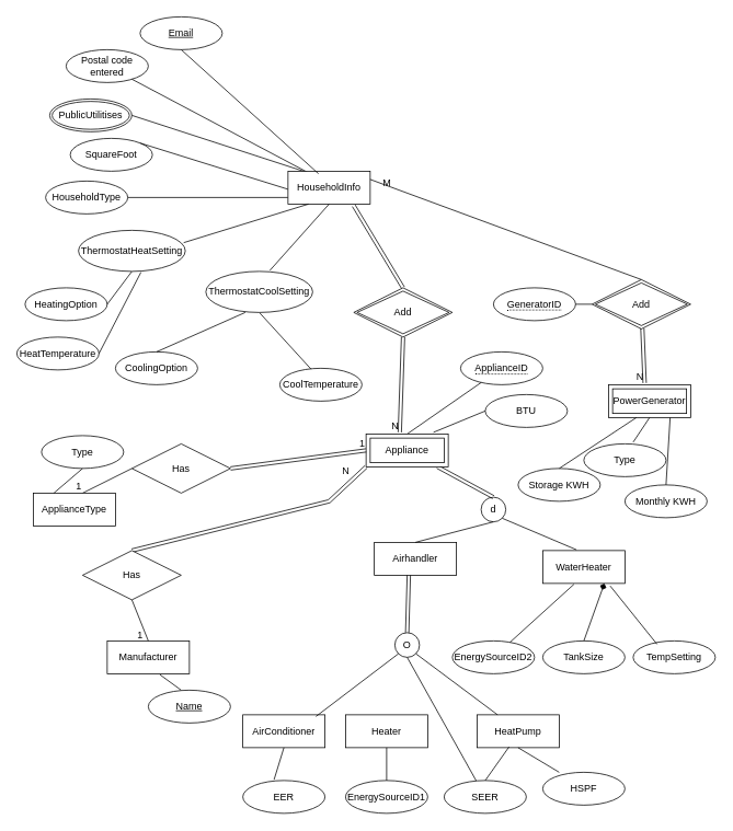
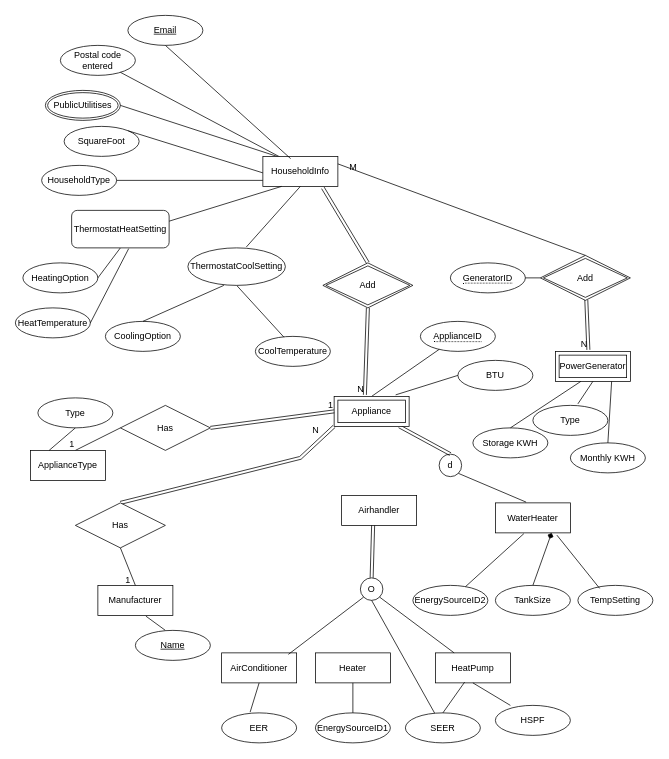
  <mxCell id="0" />
  <mxCell id="1" parent="0" />
  <mxCell id="2" value="Postal code entered" style="ellipse;whiteSpace=wrap;html=1;align=center;" parent="1" vertex="1"><mxGeometry x="80" y="60" width="100" height="40" as="geometry" /></mxCell>
  <mxCell id="3" value="" style="endArrow=none;html=1;rounded=0;exitX=0.25;exitY=0;exitDx=0;exitDy=0;" parent="1" target="2" edge="1"><mxGeometry width="50" height="50" relative="1" as="geometry"><mxPoint x="375" y="210" as="sourcePoint" /><mxPoint x="470" y="80" as="targetPoint" /></mxGeometry></mxCell>
  <mxCell id="4" value="HouseholdType" style="ellipse;whiteSpace=wrap;html=1;align=center;" parent="1" vertex="1"><mxGeometry x="55" y="220" width="100" height="40" as="geometry" /></mxCell>
  <mxCell id="5" value="SquareFoot" style="ellipse;whiteSpace=wrap;html=1;align=center;" parent="1" vertex="1"><mxGeometry x="85" y="168" width="100" height="40" as="geometry" /></mxCell>
  <mxCell id="6" value="PublicUtilitises" style="ellipse;shape=doubleEllipse;margin=3;whiteSpace=wrap;html=1;align=center;" parent="1" vertex="1"><mxGeometry x="60" y="120" width="100" height="40" as="geometry" /></mxCell>
  <mxCell id="7" value="" style="endArrow=none;html=1;rounded=0;entryX=0;entryY=0.75;entryDx=0;entryDy=0;exitX=1;exitY=0.5;exitDx=0;exitDy=0;" parent="1" source="4" edge="1"><mxGeometry width="50" height="50" relative="1" as="geometry"><mxPoint x="420" y="130" as="sourcePoint" /><mxPoint x="350" y="240" as="targetPoint" /></mxGeometry></mxCell>
  <mxCell id="8" value="" style="endArrow=none;html=1;rounded=0;entryX=1;entryY=0;entryDx=0;entryDy=0;exitX=0;exitY=0.5;exitDx=0;exitDy=0;" parent="1" target="5" edge="1"><mxGeometry width="50" height="50" relative="1" as="geometry"><mxPoint x="350" y="230" as="sourcePoint" /><mxPoint x="470" y="80" as="targetPoint" /></mxGeometry></mxCell>
  <mxCell id="9" value="" style="endArrow=none;html=1;rounded=0;exitX=1;exitY=0.5;exitDx=0;exitDy=0;entryX=0.25;entryY=0;entryDx=0;entryDy=0;" parent="1" source="6" edge="1"><mxGeometry width="50" height="50" relative="1" as="geometry"><mxPoint x="420" y="130" as="sourcePoint" /><mxPoint x="375" y="210" as="targetPoint" /></mxGeometry></mxCell>
  <mxCell id="10" value="HeatingOption" style="ellipse;whiteSpace=wrap;html=1;align=center;" parent="1" vertex="1"><mxGeometry x="30" y="350" width="100" height="40" as="geometry" /></mxCell>
  <mxCell id="11" value="HeatTemperature" style="ellipse;whiteSpace=wrap;html=1;align=center;" parent="1" vertex="1"><mxGeometry y="410" width="100" height="40" as="geometry" x="20" /></mxCell>
  <mxCell id="12" value="" style="endArrow=none;html=1;rounded=0;entryX=1;entryY=0.5;entryDx=0;entryDy=0;exitX=0.585;exitY=1.02;exitDx=0;exitDy=0;exitPerimeter=0;" parent="1" source="79" target="11" edge="1"><mxGeometry width="50" height="50" relative="1" as="geometry"><mxPoint x="150" y="468" as="sourcePoint" /><mxPoint x="470" y="420" as="targetPoint" /></mxGeometry></mxCell>
  <mxCell id="13" value="" style="endArrow=none;html=1;rounded=0;exitX=1;exitY=0.5;exitDx=0;exitDy=0;entryX=0.5;entryY=1;entryDx=0;entryDy=0;" parent="1" source="10" target="79" edge="1"><mxGeometry width="50" height="50" relative="1" as="geometry"><mxPoint x="420" y="470" as="sourcePoint" /><mxPoint x="167" y="446" as="targetPoint" /></mxGeometry></mxCell>
  <mxCell id="14" value="CoolingOption" style="ellipse;whiteSpace=wrap;html=1;align=center;" parent="1" vertex="1"><mxGeometry x="140" y="428" width="100" height="40" as="geometry" /></mxCell>
  <mxCell id="15" value="CoolTemperature" style="ellipse;whiteSpace=wrap;html=1;align=center;" parent="1" vertex="1"><mxGeometry x="340" y="448" width="100" height="40" as="geometry" /></mxCell>
  <mxCell id="16" value="" style="endArrow=none;html=1;rounded=0;exitX=0.5;exitY=1;exitDx=0;exitDy=0;entryX=0.38;entryY=0.025;entryDx=0;entryDy=0;entryPerimeter=0;" parent="1" source="80" target="15" edge="1"><mxGeometry width="50" height="50" relative="1" as="geometry"><mxPoint x="401" y="491" as="sourcePoint" /><mxPoint x="470" y="520" as="targetPoint" /></mxGeometry></mxCell>
  <mxCell id="17" value="" style="endArrow=none;html=1;rounded=0;exitX=0.5;exitY=0;exitDx=0;exitDy=0;entryX=0.369;entryY=1;entryDx=0;entryDy=0;entryPerimeter=0;" parent="1" source="14" target="80" edge="1"><mxGeometry width="50" height="50" relative="1" as="geometry"><mxPoint x="420" y="470" as="sourcePoint" /><mxPoint x="352" y="491" as="targetPoint" /></mxGeometry></mxCell>
  <mxCell id="18" value="HouseholdInfo" style="whiteSpace=wrap;html=1;align=center;" parent="1" vertex="1"><mxGeometry x="350" y="208" width="100" height="40" as="geometry" /></mxCell>
  <mxCell id="19" value="" style="shape=link;html=1;rounded=0;exitX=0.5;exitY=0;exitDx=0;exitDy=0;" parent="1" source="29" edge="1"><mxGeometry relative="1" as="geometry"><mxPoint x="620" y="360" as="sourcePoint" /><mxPoint x="430" y="250" as="targetPoint" /></mxGeometry></mxCell>
  <mxCell id="20" value="" style="resizable=0;html=1;whiteSpace=wrap;align=right;verticalAlign=bottom;" parent="19" connectable="0" vertex="1"><mxGeometry x="1" relative="1" as="geometry" /></mxCell>
  <mxCell id="21" value="M" style="text;html=1;align=center;verticalAlign=middle;resizable=0;points=[];autosize=1;strokeColor=none;fillColor=none;" parent="1" vertex="1"><mxGeometry x="455" y="208" width="30" height="30" as="geometry" /></mxCell>
  <mxCell id="22" value="Airhandler" style="whiteSpace=wrap;html=1;align=center;" parent="1" vertex="1"><mxGeometry x="455" y="660" width="100" height="40" as="geometry" /></mxCell>
  <mxCell id="23" value="WaterHeater" style="whiteSpace=wrap;html=1;align=center;" parent="1" vertex="1"><mxGeometry x="660" y="670" width="100" height="40" as="geometry" /></mxCell>
  <mxCell id="24" value="d" style="ellipse;whiteSpace=wrap;html=1;aspect=fixed;" parent="1" vertex="1"><mxGeometry x="585" y="605" width="30" height="30" as="geometry" /></mxCell>
- <mxCell id="25" value="" style="endArrow=none;html=1;rounded=0;exitX=0.5;exitY=0;exitDx=0;exitDy=0;entryX=0.5;entryY=1;entryDx=0;entryDy=0;" parent="1" source="22" target="24" edge="1"><mxGeometry width="50" height="50" relative="1" as="geometry"><mxPoint x="420" y="570" as="sourcePoint" /><mxPoint x="470" y="520" as="targetPoint" /></mxGeometry></mxCell>
  <mxCell id="26" value="" style="endArrow=none;html=1;rounded=0;exitX=0.41;exitY=-0.025;exitDx=0;exitDy=0;exitPerimeter=0;entryX=1;entryY=1;entryDx=0;entryDy=0;" parent="1" source="23" target="24" edge="1"><mxGeometry width="50" height="50" relative="1" as="geometry"><mxPoint x="420" y="570" as="sourcePoint" /><mxPoint x="470" y="520" as="targetPoint" /></mxGeometry></mxCell>
- <mxCell id="27" value="BTU" style="ellipse;whiteSpace=wrap;html=1;align=center;" parent="1" vertex="1"><mxGeometry x="590" y="480" width="100" height="40" as="geometry" /></mxCell>
+ <mxCell id="27" value="BTU" style="ellipse;whiteSpace=wrap;html=1;align=center;" parent="1" vertex="1"><mxGeometry x="610" y="480" width="100" height="40" as="geometry" /></mxCell>
  <mxCell id="28" value="&lt;span style=&quot;border-bottom: 1px dotted&quot;&gt;ApplianceID&lt;/span&gt;" style="ellipse;whiteSpace=wrap;html=1;align=center;" parent="1" vertex="1"><mxGeometry x="560" y="428" width="100" height="40" as="geometry" /></mxCell>
  <mxCell id="29" value="Add" style="shape=rhombus;double=1;perimeter=rhombusPerimeter;whiteSpace=wrap;html=1;align=center;" parent="1" vertex="1"><mxGeometry x="430" y="350" width="120" height="60" as="geometry" /></mxCell>
  <mxCell id="30" value="" style="shape=link;html=1;rounded=0;exitX=0.5;exitY=1;exitDx=0;exitDy=0;entryX=0.41;entryY=-0.05;entryDx=0;entryDy=0;entryPerimeter=0;" parent="1" source="29" target="61" edge="1"><mxGeometry relative="1" as="geometry"><mxPoint x="360" y="450" as="sourcePoint" /><mxPoint x="620" y="490" as="targetPoint" /></mxGeometry></mxCell>
  <mxCell id="31" value="N" style="resizable=0;html=1;whiteSpace=wrap;align=right;verticalAlign=bottom;" parent="30" connectable="0" vertex="1"><mxGeometry x="1" relative="1" as="geometry" /></mxCell>
  <mxCell id="32" value="AirConditioner" style="whiteSpace=wrap;html=1;align=center;" parent="1" vertex="1"><mxGeometry x="295" y="870" width="100" height="40" as="geometry" /></mxCell>
  <mxCell id="33" value="Heater" style="whiteSpace=wrap;html=1;align=center;" parent="1" vertex="1"><mxGeometry x="420" y="870" width="100" height="40" as="geometry" /></mxCell>
  <mxCell id="34" value="HeatPump" style="whiteSpace=wrap;html=1;align=center;" parent="1" vertex="1"><mxGeometry x="580" y="870" width="100" height="40" as="geometry" /></mxCell>
  <mxCell id="35" value="EER" style="ellipse;whiteSpace=wrap;html=1;align=center;" parent="1" vertex="1"><mxGeometry x="295" y="950" width="100" height="40" as="geometry" /></mxCell>
  <mxCell id="36" value="EnergySourceID1" style="ellipse;whiteSpace=wrap;html=1;align=center;" parent="1" vertex="1"><mxGeometry x="420" y="950" width="100" height="40" as="geometry" /></mxCell>
  <mxCell id="37" value="SEER" style="ellipse;whiteSpace=wrap;html=1;align=center;" parent="1" vertex="1"><mxGeometry x="540" y="950" width="100" height="40" as="geometry" /></mxCell>
  <mxCell id="38" value="HSPF" style="ellipse;whiteSpace=wrap;html=1;align=center;" parent="1" vertex="1"><mxGeometry x="660" y="940" width="100" height="40" as="geometry" /></mxCell>
  <mxCell id="39" value="O" style="ellipse;whiteSpace=wrap;html=1;aspect=fixed;" parent="1" vertex="1"><mxGeometry x="480" y="770" width="30" height="30" as="geometry" /></mxCell>
  <mxCell id="40" value="" style="endArrow=none;html=1;rounded=0;entryX=1;entryY=1;entryDx=0;entryDy=0;exitX=0.25;exitY=0;exitDx=0;exitDy=0;" parent="1" source="34" target="39" edge="1"><mxGeometry width="50" height="50" relative="1" as="geometry"><mxPoint x="420" y="770" as="sourcePoint" /><mxPoint x="470" y="720" as="targetPoint" /></mxGeometry></mxCell>
  <mxCell id="41" value="" style="endArrow=none;html=1;rounded=0;exitX=0.5;exitY=1;exitDx=0;exitDy=0;" parent="1" source="39" target="37" edge="1"><mxGeometry width="50" height="50" relative="1" as="geometry"><mxPoint x="420" y="770" as="sourcePoint" /><mxPoint x="470" y="720" as="targetPoint" /></mxGeometry></mxCell>
  <mxCell id="42" value="" style="endArrow=none;html=1;rounded=0;entryX=0;entryY=1;entryDx=0;entryDy=0;exitX=0.89;exitY=0.05;exitDx=0;exitDy=0;exitPerimeter=0;" parent="1" source="32" target="39" edge="1"><mxGeometry width="50" height="50" relative="1" as="geometry"><mxPoint x="440" y="760" as="sourcePoint" /><mxPoint x="470" y="720" as="targetPoint" /></mxGeometry></mxCell>
  <mxCell id="43" value="" style="endArrow=none;html=1;rounded=0;entryX=0.39;entryY=0.975;entryDx=0;entryDy=0;entryPerimeter=0;exitX=0.5;exitY=0;exitDx=0;exitDy=0;" parent="1" source="37" target="34" edge="1"><mxGeometry width="50" height="50" relative="1" as="geometry"><mxPoint x="420" y="770" as="sourcePoint" /><mxPoint x="470" y="720" as="targetPoint" /></mxGeometry></mxCell>
  <mxCell id="44" value="" style="endArrow=none;html=1;rounded=0;entryX=0.5;entryY=1;entryDx=0;entryDy=0;exitX=0.5;exitY=0;exitDx=0;exitDy=0;" parent="1" source="36" target="33" edge="1"><mxGeometry width="50" height="50" relative="1" as="geometry"><mxPoint x="420" y="770" as="sourcePoint" /><mxPoint x="470" y="720" as="targetPoint" /></mxGeometry></mxCell>
  <mxCell id="45" value="" style="endArrow=none;html=1;rounded=0;exitX=0.38;exitY=-0.025;exitDx=0;exitDy=0;exitPerimeter=0;entryX=0.5;entryY=1;entryDx=0;entryDy=0;" parent="1" source="35" target="32" edge="1"><mxGeometry width="50" height="50" relative="1" as="geometry"><mxPoint x="420" y="770" as="sourcePoint" /><mxPoint x="470" y="720" as="targetPoint" /></mxGeometry></mxCell>
  <mxCell id="46" value="" style="endArrow=none;html=1;rounded=0;entryX=0.5;entryY=1;entryDx=0;entryDy=0;exitX=0.2;exitY=0;exitDx=0;exitDy=0;exitPerimeter=0;" parent="1" source="38" target="34" edge="1"><mxGeometry width="50" height="50" relative="1" as="geometry"><mxPoint x="420" y="770" as="sourcePoint" /><mxPoint x="470" y="720" as="targetPoint" /></mxGeometry></mxCell>
  <mxCell id="47" value="Add" style="shape=rhombus;double=1;perimeter=rhombusPerimeter;whiteSpace=wrap;html=1;align=center;" parent="1" vertex="1"><mxGeometry x="720" y="340" width="120" height="60" as="geometry" /></mxCell>
  <mxCell id="48" value="" style="endArrow=none;html=1;rounded=0;entryX=1;entryY=0.25;entryDx=0;entryDy=0;exitX=0.5;exitY=0;exitDx=0;exitDy=0;" parent="1" source="47" target="18" edge="1"><mxGeometry width="50" height="50" relative="1" as="geometry"><mxPoint x="660" y="370" as="sourcePoint" /><mxPoint x="710" y="320" as="targetPoint" /></mxGeometry></mxCell>
  <mxCell id="49" value="PowerGenerator" style="shape=ext;margin=3;double=1;whiteSpace=wrap;html=1;align=center;" parent="1" vertex="1"><mxGeometry x="740" y="468" width="100" height="40" as="geometry" /></mxCell>
  <mxCell id="50" value="Type" style="ellipse;whiteSpace=wrap;html=1;align=center;" parent="1" vertex="1"><mxGeometry x="710" y="540" width="100" height="40" as="geometry" /></mxCell>
  <mxCell id="51" value="Monthly KWH" style="ellipse;whiteSpace=wrap;html=1;align=center;" parent="1" vertex="1"><mxGeometry x="760" y="590" width="100" height="40" as="geometry" /></mxCell>
  <mxCell id="52" value="&lt;span style=&quot;border-bottom: 1px dotted&quot;&gt;GeneratorID&lt;/span&gt;" style="ellipse;whiteSpace=wrap;html=1;align=center;" parent="1" vertex="1"><mxGeometry x="600" y="350" width="100" height="40" as="geometry" /></mxCell>
  <mxCell id="53" value="Storage KWH" style="ellipse;whiteSpace=wrap;html=1;align=center;" parent="1" vertex="1"><mxGeometry x="630" y="570" width="100" height="40" as="geometry" /></mxCell>
  <mxCell id="54" value="" style="endArrow=none;html=1;rounded=0;entryX=0.5;entryY=0;entryDx=0;entryDy=0;exitX=0.75;exitY=1;exitDx=0;exitDy=0;" parent="1" source="49" target="51" edge="1"><mxGeometry width="50" height="50" relative="1" as="geometry"><mxPoint x="940" y="530" as="sourcePoint" /><mxPoint x="710" y="520" as="targetPoint" /><Array as="points" /></mxGeometry></mxCell>
  <mxCell id="55" value="" style="endArrow=none;html=1;rounded=0;entryX=0.6;entryY=-0.05;entryDx=0;entryDy=0;exitX=0.5;exitY=1;exitDx=0;exitDy=0;entryPerimeter=0;" parent="1" source="49" target="50" edge="1"><mxGeometry width="50" height="50" relative="1" as="geometry"><mxPoint x="660" y="570" as="sourcePoint" /><mxPoint x="710" y="520" as="targetPoint" /></mxGeometry></mxCell>
  <mxCell id="56" value="" style="endArrow=none;html=1;rounded=0;entryX=1;entryY=0.5;entryDx=0;entryDy=0;exitX=0;exitY=0.5;exitDx=0;exitDy=0;" parent="1" source="47" target="52" edge="1"><mxGeometry width="50" height="50" relative="1" as="geometry"><mxPoint x="990" y="520" as="sourcePoint" /><mxPoint x="710" y="520" as="targetPoint" /></mxGeometry></mxCell>
  <mxCell id="57" value="" style="endArrow=none;html=1;rounded=0;entryX=0.5;entryY=0;entryDx=0;entryDy=0;" parent="1" source="28" target="61" edge="1"><mxGeometry width="50" height="50" relative="1" as="geometry"><mxPoint x="660" y="570" as="sourcePoint" /><mxPoint x="710" y="520" as="targetPoint" /></mxGeometry></mxCell>
  <mxCell id="58" value="" style="endArrow=none;html=1;rounded=0;entryX=0;entryY=0.5;entryDx=0;entryDy=0;exitX=0.82;exitY=-0.05;exitDx=0;exitDy=0;exitPerimeter=0;" parent="1" source="61" target="27" edge="1"><mxGeometry width="50" height="50" relative="1" as="geometry"><mxPoint x="660" y="570" as="sourcePoint" /><mxPoint x="710" y="520" as="targetPoint" /></mxGeometry></mxCell>
  <mxCell id="59" value="" style="endArrow=none;html=1;rounded=0;entryX=0.5;entryY=0;entryDx=0;entryDy=0;exitX=0.34;exitY=1;exitDx=0;exitDy=0;exitPerimeter=0;" parent="1" source="49" target="53" edge="1"><mxGeometry width="50" height="50" relative="1" as="geometry"><mxPoint x="660" y="570" as="sourcePoint" /><mxPoint x="710" y="520" as="targetPoint" /></mxGeometry></mxCell>
  <mxCell id="60" value="" style="shape=link;html=1;rounded=0;exitX=0.5;exitY=0;exitDx=0;exitDy=0;" parent="1" source="24" target="61" edge="1"><mxGeometry relative="1" as="geometry"><mxPoint x="620" y="580" as="sourcePoint" /><mxPoint x="620" y="530" as="targetPoint" /></mxGeometry></mxCell>
  <mxCell id="61" value="Appliance" style="shape=ext;margin=3;double=1;whiteSpace=wrap;html=1;align=center;" parent="1" vertex="1"><mxGeometry x="445" y="528" width="100" height="40" as="geometry" /></mxCell>
  <mxCell id="62" value="" style="shape=link;html=1;rounded=0;exitX=0.5;exitY=0;exitDx=0;exitDy=0;entryX=0;entryY=1;entryDx=0;entryDy=0;" parent="1" source="63" target="61" edge="1"><mxGeometry relative="1" as="geometry"><mxPoint x="220" y="670" as="sourcePoint" /><mxPoint x="580" y="508" as="targetPoint" /><Array as="points"><mxPoint x="400" y="610" /></Array></mxGeometry></mxCell>
  <mxCell id="63" value="Has" style="shape=rhombus;perimeter=rhombusPerimeter;whiteSpace=wrap;html=1;align=center;" parent="1" vertex="1"><mxGeometry x="100" y="670" width="120" height="60" as="geometry" /></mxCell>
  <mxCell id="64" value="Manufacturer" style="whiteSpace=wrap;html=1;align=center;" parent="1" vertex="1"><mxGeometry x="130" y="780" width="100" height="40" as="geometry" /></mxCell>
  <mxCell id="65" value="&lt;u&gt;Name&lt;/u&gt;" style="ellipse;whiteSpace=wrap;html=1;align=center;" parent="1" vertex="1"><mxGeometry x="180" y="840" width="100" height="40" as="geometry" /></mxCell>
  <mxCell id="66" value="" style="endArrow=none;html=1;rounded=0;entryX=0.5;entryY=1;entryDx=0;entryDy=0;exitX=0.5;exitY=0;exitDx=0;exitDy=0;" parent="1" source="64" target="63" edge="1"><mxGeometry width="50" height="50" relative="1" as="geometry"><mxPoint x="380" y="770" as="sourcePoint" /><mxPoint x="430" y="720" as="targetPoint" /></mxGeometry></mxCell>
  <mxCell id="67" value="" style="endArrow=none;html=1;rounded=0;exitX=0.64;exitY=1.025;exitDx=0;exitDy=0;exitPerimeter=0;entryX=0.4;entryY=0;entryDx=0;entryDy=0;entryPerimeter=0;" parent="1" source="64" target="65" edge="1"><mxGeometry width="50" height="50" relative="1" as="geometry"><mxPoint x="380" y="770" as="sourcePoint" /><mxPoint x="430" y="720" as="targetPoint" /></mxGeometry></mxCell>
  <mxCell id="68" value="EnergySourceID2" style="ellipse;whiteSpace=wrap;html=1;align=center;" parent="1" vertex="1"><mxGeometry x="550" y="780" width="100" height="40" as="geometry" /></mxCell>
  <mxCell id="69" value="TankSize" style="ellipse;whiteSpace=wrap;html=1;align=center;" parent="1" vertex="1"><mxGeometry x="660" y="780" width="100" height="40" as="geometry" /></mxCell>
  <mxCell id="70" value="TempSetting" style="ellipse;whiteSpace=wrap;html=1;align=center;" parent="1" vertex="1"><mxGeometry x="770" y="780" width="100" height="40" as="geometry" /></mxCell>
  <mxCell id="71" value="" style="endArrow=none;html=1;rounded=0;exitX=0.29;exitY=0.1;exitDx=0;exitDy=0;exitPerimeter=0;entryX=0.82;entryY=1.075;entryDx=0;entryDy=0;entryPerimeter=0;" parent="1" source="70" target="23" edge="1"><mxGeometry width="50" height="50" relative="1" as="geometry"><mxPoint x="390" y="770" as="sourcePoint" /><mxPoint x="740" y="720" as="targetPoint" /></mxGeometry></mxCell>
  <mxCell id="72" value="" style="endArrow=diamond;html=1;rounded=0;exitX=0.5;exitY=0;exitDx=0;exitDy=0;entryX=0.75;entryY=1;entryDx=0;entryDy=0;" parent="1" source="69" target="23" edge="1"><mxGeometry width="50" height="50" relative="1" as="geometry"><mxPoint x="390" y="770" as="sourcePoint" /><mxPoint x="440" y="720" as="targetPoint" /></mxGeometry></mxCell>
  <mxCell id="73" value="" style="endArrow=none;html=1;rounded=0;entryX=0.38;entryY=1.025;entryDx=0;entryDy=0;entryPerimeter=0;" parent="1" source="68" target="23" edge="1"><mxGeometry width="50" height="50" relative="1" as="geometry"><mxPoint x="390" y="770" as="sourcePoint" /><mxPoint x="440" y="720" as="targetPoint" /></mxGeometry></mxCell>
  <mxCell id="74" value="1" style="text;html=1;align=center;verticalAlign=middle;resizable=0;points=[];autosize=1;strokeColor=none;fillColor=none;" parent="1" vertex="1"><mxGeometry x="155" y="758" width="30" height="30" as="geometry" /></mxCell>
  <mxCell id="75" value="Email" style="ellipse;whiteSpace=wrap;html=1;align=center;fontStyle=4;" parent="1" vertex="1"><mxGeometry x="170" y="20" width="100" height="40" as="geometry" /></mxCell>
  <mxCell id="76" value="" style="endArrow=none;html=1;rounded=0;entryX=0.5;entryY=1;entryDx=0;entryDy=0;exitX=0.37;exitY=0.075;exitDx=0;exitDy=0;exitPerimeter=0;" parent="1" source="18" target="75" edge="1"><mxGeometry width="50" height="50" relative="1" as="geometry"><mxPoint x="390" y="320" as="sourcePoint" /><mxPoint x="440" y="270" as="targetPoint" /></mxGeometry></mxCell>
  <mxCell id="77" value="" style="endArrow=none;html=1;rounded=0;entryX=0.5;entryY=1;entryDx=0;entryDy=0;exitX=0.6;exitY=-0.025;exitDx=0;exitDy=0;exitPerimeter=0;" parent="1" source="80" target="18" edge="1"><mxGeometry width="50" height="50" relative="1" as="geometry"><mxPoint x="420" y="390" as="sourcePoint" /><mxPoint x="470" y="340" as="targetPoint" /></mxGeometry></mxCell>
  <mxCell id="78" value="" style="endArrow=none;html=1;rounded=0;entryX=0.25;entryY=1;entryDx=0;entryDy=0;exitX=0.985;exitY=0.3;exitDx=0;exitDy=0;exitPerimeter=0;" parent="1" source="79" target="18" edge="1"><mxGeometry width="50" height="50" relative="1" as="geometry"><mxPoint x="240" y="330" as="sourcePoint" /><mxPoint x="470" y="340" as="targetPoint" /></mxGeometry></mxCell>
- <mxCell id="79" value="ThermostatHeatSetting" style="ellipse;whiteSpace=wrap;html=1;align=center;" parent="1" vertex="1"><mxGeometry x="95" y="280" width="130" height="50" as="geometry" /></mxCell>
+ <mxCell id="79" value="ThermostatHeatSetting" style="whiteSpace=wrap;html=1;align=center;rounded=1;" parent="1" vertex="1"><mxGeometry x="95" y="280" width="130" height="50" as="geometry" /></mxCell>
  <mxCell id="80" value="ThermostatCoolSetting" style="ellipse;whiteSpace=wrap;html=1;align=center;" parent="1" vertex="1"><mxGeometry x="250" y="330" width="130" height="50" as="geometry" /></mxCell>
  <mxCell id="81" value="" style="shape=link;html=1;rounded=0;entryX=0.42;entryY=1;entryDx=0;entryDy=0;entryPerimeter=0;exitX=0.5;exitY=0;exitDx=0;exitDy=0;" parent="1" source="39" target="22" edge="1"><mxGeometry relative="1" as="geometry"><mxPoint x="360" y="870" as="sourcePoint" /><mxPoint x="520" y="870" as="targetPoint" /></mxGeometry></mxCell>
  <mxCell id="82" value="" style="resizable=0;html=1;whiteSpace=wrap;align=right;verticalAlign=bottom;" parent="81" connectable="0" vertex="1"><mxGeometry x="1" relative="1" as="geometry" /></mxCell>
  <mxCell id="83" value="" style="shape=link;html=1;rounded=0;entryX=0.44;entryY=-0.05;entryDx=0;entryDy=0;entryPerimeter=0;" parent="1" source="47" target="49" edge="1"><mxGeometry relative="1" as="geometry"><mxPoint x="360" y="470" as="sourcePoint" /><mxPoint x="520" y="470" as="targetPoint" /></mxGeometry></mxCell>
  <mxCell id="84" value="N" style="resizable=0;html=1;whiteSpace=wrap;align=right;verticalAlign=bottom;" parent="83" connectable="0" vertex="1"><mxGeometry x="1" relative="1" as="geometry" /></mxCell>
  <mxCell id="85" value="" style="shape=link;html=1;rounded=0;entryX=0;entryY=0.5;entryDx=0;entryDy=0;" parent="1" target="61" edge="1"><mxGeometry relative="1" as="geometry"><mxPoint x="280" y="570" as="sourcePoint" /><mxPoint x="520" y="570" as="targetPoint" /></mxGeometry></mxCell>
  <mxCell id="86" value="1" style="resizable=0;html=1;whiteSpace=wrap;align=right;verticalAlign=bottom;" parent="85" connectable="0" vertex="1"><mxGeometry x="1" relative="1" as="geometry" /></mxCell>
  <mxCell id="87" value="N" style="text;html=1;align=center;verticalAlign=middle;resizable=0;points=[];autosize=1;strokeColor=none;fillColor=none;" parent="1" vertex="1"><mxGeometry x="405" y="558" width="30" height="30" as="geometry" /></mxCell>
  <mxCell id="88" value="Has" style="shape=rhombus;perimeter=rhombusPerimeter;whiteSpace=wrap;html=1;align=center;" parent="1" vertex="1"><mxGeometry x="160" y="540" width="120" height="60" as="geometry" /></mxCell>
  <mxCell id="89" value="" style="endArrow=none;html=1;rounded=0;exitX=0;exitY=0.5;exitDx=0;exitDy=0;" parent="1" source="88" edge="1"><mxGeometry relative="1" as="geometry"><mxPoint x="360" y="570" as="sourcePoint" /><mxPoint x="100" y="600" as="targetPoint" /></mxGeometry></mxCell>
  <mxCell id="90" value="1" style="resizable=0;html=1;whiteSpace=wrap;align=right;verticalAlign=bottom;" parent="89" connectable="0" vertex="1"><mxGeometry x="1" relative="1" as="geometry" /></mxCell>
  <mxCell id="91" value="ApplianceType" style="whiteSpace=wrap;html=1;align=center;" parent="1" vertex="1"><mxGeometry x="40" y="600" width="100" height="40" as="geometry" /></mxCell>
  <mxCell id="92" value="Type" style="ellipse;whiteSpace=wrap;html=1;align=center;" parent="1" vertex="1"><mxGeometry x="50" y="530" width="100" height="40" as="geometry" /></mxCell>
  <mxCell id="93" value="" style="endArrow=none;html=1;rounded=0;entryX=0.5;entryY=1;entryDx=0;entryDy=0;exitX=0.25;exitY=0;exitDx=0;exitDy=0;" parent="1" source="91" target="92" edge="1"><mxGeometry width="50" height="50" relative="1" as="geometry"><mxPoint x="70" y="590" as="sourcePoint" /><mxPoint x="470" y="540" as="targetPoint" /></mxGeometry></mxCell>
